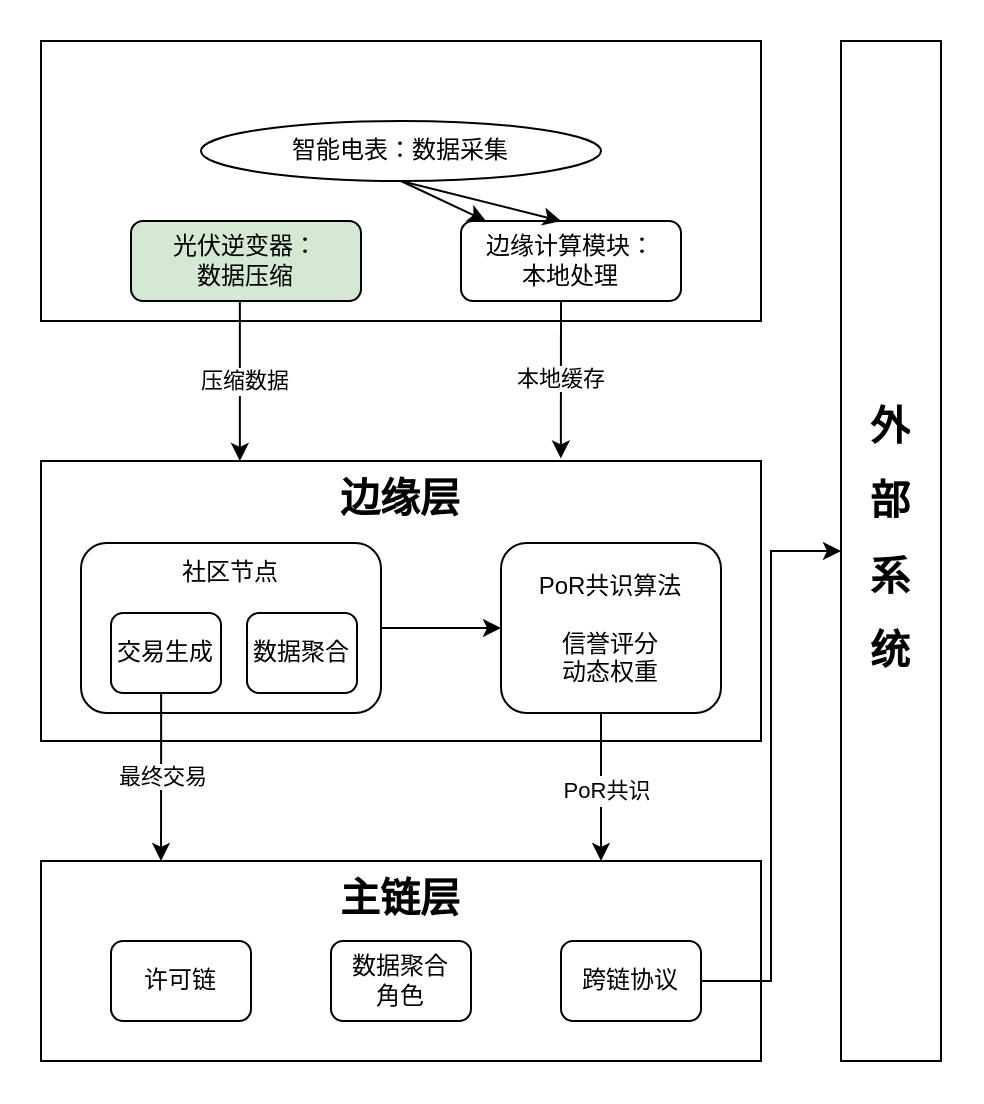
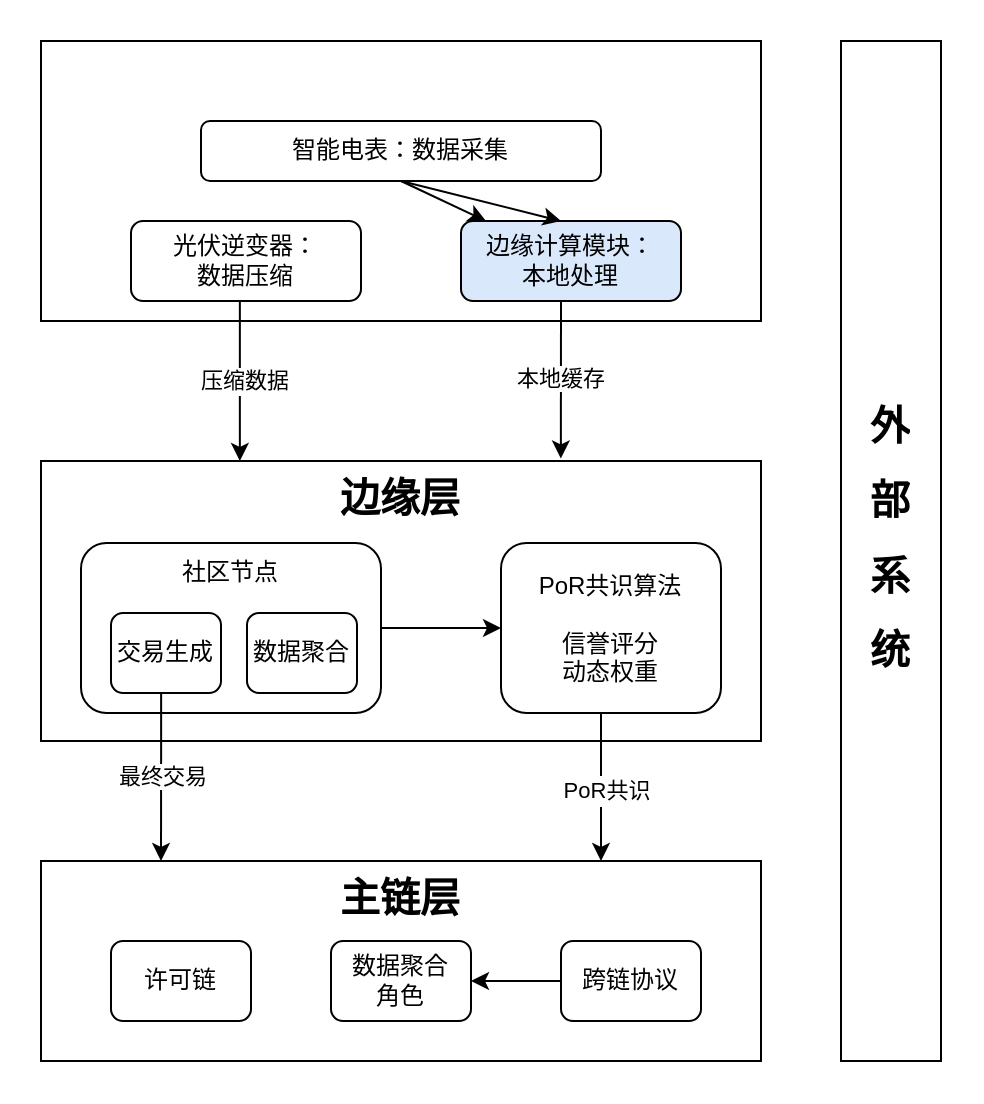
  <mxCell id="0" />
  <mxCell id="1" parent="0" />
  <mxCell id="2" value="" style="rounded=0;whiteSpace=wrap;html=1;" vertex="1" parent="1"><mxGeometry x="20" y="20" width="360" height="140" as="geometry" /></mxCell>
  <mxCell id="3" value="" style="rounded=0;whiteSpace=wrap;html=1;" vertex="1" parent="1"><mxGeometry x="20" y="230" width="360" height="140" as="geometry" /></mxCell>
  <mxCell id="4" value="" style="rounded=0;whiteSpace=wrap;html=1;" vertex="1" parent="1"><mxGeometry x="20" y="430" width="360" height="100" as="geometry" /></mxCell>
- <mxCell id="5" value="智能电表：数据采集" style="ellipse;whiteSpace=wrap;html=1;" vertex="1" parent="1"><mxGeometry x="100" y="60" width="200" height="30" as="geometry" /></mxCell>
- <mxCell id="6" value="光伏逆变器：&lt;div&gt;数据压缩&lt;/div&gt;" style="rounded=1;whiteSpace=wrap;html=1;fillColor=#d5e8d4;" vertex="1" parent="1"><mxGeometry x="65" y="110" width="115" height="40" as="geometry" /></mxCell>
- <mxCell id="7" value="边缘计算模块：&lt;div&gt;本地处理&lt;/div&gt;" style="rounded=1;whiteSpace=wrap;html=1;" vertex="1" parent="1"><mxGeometry x="230" y="110" width="110" height="40" as="geometry" /></mxCell>
+ <mxCell id="5" value="智能电表：数据采集" style="rounded=1;whiteSpace=wrap;html=1;" vertex="1" parent="1"><mxGeometry x="100" y="60" width="200" height="30" as="geometry" /></mxCell>
+ <mxCell id="6" value="光伏逆变器：&lt;div&gt;数据压缩&lt;/div&gt;" style="rounded=1;whiteSpace=wrap;html=1;" vertex="1" parent="1"><mxGeometry x="65" y="110" width="115" height="40" as="geometry" /></mxCell>
+ <mxCell id="7" value="边缘计算模块：&lt;div&gt;本地处理&lt;/div&gt;" style="rounded=1;whiteSpace=wrap;html=1;fillColor=#dae8fc;" vertex="1" parent="1"><mxGeometry x="230" y="110" width="110" height="40" as="geometry" /></mxCell>
  <mxCell id="8" value="" style="endArrow=classic;html=1;rounded=0;exitX=0.5;exitY=1;exitDx=0;exitDy=0;" edge="1" parent="1" source="5" target="7"><mxGeometry width="50" height="50" relative="1" as="geometry"><mxPoint x="190" y="90" as="sourcePoint" /><mxPoint x="240" y="40" as="targetPoint" /></mxGeometry></mxCell>
  <mxCell id="9" value="" style="endArrow=classic;html=1;rounded=0;entryX=0.5;entryY=0;entryDx=0;entryDy=0;exitX=0.5;exitY=1;exitDx=0;exitDy=0;" edge="1" parent="1" source="5"><mxGeometry width="50" height="50" relative="1" as="geometry"><mxPoint x="340" y="90" as="sourcePoint" /><mxPoint x="280" y="110" as="targetPoint" /></mxGeometry></mxCell>
  <mxCell id="10" value="&lt;h1 style=&quot;margin-top: 0px;&quot;&gt;边缘层&lt;/h1&gt;" style="text;html=1;whiteSpace=wrap;overflow=hidden;rounded=0;fontStyle=0;align=center;fontSize=10;" vertex="1" parent="1"><mxGeometry x="20" y="230" width="360" height="30" as="geometry" /></mxCell>
  <mxCell id="11" value="" style="rounded=1;whiteSpace=wrap;html=1;" vertex="1" parent="1"><mxGeometry x="40" y="271" width="150" height="85" as="geometry" /></mxCell>
  <mxCell id="12" value="" style="rounded=1;whiteSpace=wrap;html=1;" vertex="1" parent="1"><mxGeometry x="250" y="271" width="110" height="85" as="geometry" /></mxCell>
  <mxCell id="13" value="" style="endArrow=classic;html=1;rounded=0;exitX=1;exitY=0.5;exitDx=0;exitDy=0;entryX=0;entryY=0.5;entryDx=0;entryDy=0;" edge="1" parent="1" source="11"><mxGeometry width="50" height="50" relative="1" as="geometry"><mxPoint x="210" y="306" as="sourcePoint" /><mxPoint x="250" y="313.5" as="targetPoint" /></mxGeometry></mxCell>
  <mxCell id="14" value="交易生成" style="rounded=1;whiteSpace=wrap;html=1;" vertex="1" parent="1"><mxGeometry x="55" y="306" width="55" height="40" as="geometry" /></mxCell>
  <mxCell id="15" value="数据聚合" style="rounded=1;whiteSpace=wrap;html=1;" vertex="1" parent="1"><mxGeometry x="123" y="306" width="55" height="40" as="geometry" /></mxCell>
  <mxCell id="16" value="社区节点" style="text;whiteSpace=wrap;overflow=hidden;rounded=0;fontSize=12;spacing=0;spacingTop=0;align=center;verticalAlign=middle;" vertex="1" parent="1"><mxGeometry x="40" y="271" width="150" height="30" as="geometry" /></mxCell>
  <mxCell id="17" value="PoR共识算法&#10;&#10;信誉评分&#10;动态权重" style="text;overflow=hidden;rounded=0;fontSize=12;spacing=0;spacingTop=0;align=center;verticalAlign=middle;whiteSpace=wrap;" vertex="1" parent="1"><mxGeometry x="250" y="271" width="110" height="85" as="geometry" /></mxCell>
  <mxCell id="18" value="&lt;h1 style=&quot;margin-top: 0px;&quot;&gt;主链层&lt;/h1&gt;" style="text;html=1;whiteSpace=wrap;overflow=hidden;rounded=0;fontStyle=0;align=center;fontSize=10;" vertex="1" parent="1"><mxGeometry x="20" y="430" width="360" height="40" as="geometry" /></mxCell>
  <mxCell id="19" value="许可链" style="rounded=1;whiteSpace=wrap;html=1;" vertex="1" parent="1"><mxGeometry x="55" y="470" width="70" height="40" as="geometry" /></mxCell>
  <mxCell id="20" value="数据聚合&lt;div&gt;角色&lt;/div&gt;" style="rounded=1;whiteSpace=wrap;html=1;" vertex="1" parent="1"><mxGeometry x="165" y="470" width="70" height="40" as="geometry" /></mxCell>
  <mxCell id="21" value="跨链协议" style="rounded=1;whiteSpace=wrap;html=1;" vertex="1" parent="1"><mxGeometry x="280" y="470" width="70" height="40" as="geometry" /></mxCell>
  <mxCell id="22" value="" style="rounded=0;whiteSpace=wrap;html=1;" vertex="1" parent="1"><mxGeometry x="420" y="20" width="50" height="510" as="geometry" /></mxCell>
  <mxCell id="23" value="&lt;h1 style=&quot;margin-top: 0px;&quot;&gt;外&lt;/h1&gt;&lt;h1 style=&quot;margin-top: 0px;&quot;&gt;部&lt;/h1&gt;&lt;h1 style=&quot;margin-top: 0px;&quot;&gt;系&lt;/h1&gt;&lt;h1 style=&quot;margin-top: 0px;&quot;&gt;统&lt;/h1&gt;" style="text;html=1;whiteSpace=wrap;overflow=hidden;rounded=0;fontStyle=0;align=center;fontSize=10;verticalAlign=middle;" vertex="1" parent="1"><mxGeometry x="420" y="20" width="50" height="510" as="geometry" /></mxCell>
  <mxCell id="24" value="" style="endArrow=classic;html=1;rounded=0;entryX=0.722;entryY=-0.043;entryDx=0;entryDy=0;entryPerimeter=0;" edge="1" parent="1" target="10"><mxGeometry relative="1" as="geometry"><mxPoint x="280" y="150" as="sourcePoint" /><mxPoint x="380" y="150" as="targetPoint" /></mxGeometry></mxCell>
  <mxCell id="25" value="本地缓存" style="edgeLabel;resizable=0;html=1;;align=center;verticalAlign=middle;" connectable="0" vertex="1" parent="24"><mxGeometry relative="1" as="geometry" /></mxCell>
  <mxCell id="26" value="" style="endArrow=classic;html=1;rounded=0;entryX=0.75;entryY=0;entryDx=0;entryDy=0;" edge="1" parent="1"><mxGeometry relative="1" as="geometry"><mxPoint x="119.43" y="150" as="sourcePoint" /><mxPoint x="119.43" y="230" as="targetPoint" /></mxGeometry></mxCell>
  <mxCell id="27" value="Label" style="edgeLabel;resizable=0;html=1;;align=center;verticalAlign=middle;" connectable="0" vertex="1" parent="26"><mxGeometry relative="1" as="geometry" /></mxCell>
  <mxCell id="28" value="压缩数据" style="edgeLabel;html=1;align=center;verticalAlign=middle;resizable=0;points=[];" vertex="1" connectable="0" parent="26"><mxGeometry x="-0.022" y="2" relative="1" as="geometry"><mxPoint as="offset" /></mxGeometry></mxCell>
  <mxCell id="29" value="" style="endArrow=classic;html=1;rounded=0;entryX=0.75;entryY=0;entryDx=0;entryDy=0;exitX=0.456;exitY=0.986;exitDx=0;exitDy=0;exitPerimeter=0;" edge="1" parent="1" source="14"><mxGeometry relative="1" as="geometry"><mxPoint x="80" y="350" as="sourcePoint" /><mxPoint x="80" y="430" as="targetPoint" /></mxGeometry></mxCell>
  <mxCell id="30" value="最终交易" style="edgeLabel;resizable=0;html=1;;align=center;verticalAlign=middle;" connectable="0" vertex="1" parent="29"><mxGeometry relative="1" as="geometry" /></mxCell>
  <mxCell id="31" value="" style="endArrow=classic;html=1;rounded=0;" edge="1" parent="1"><mxGeometry relative="1" as="geometry"><mxPoint x="300" y="356" as="sourcePoint" /><mxPoint x="300" y="430" as="targetPoint" /></mxGeometry></mxCell>
  <mxCell id="32" value="Label" style="edgeLabel;resizable=0;html=1;;align=center;verticalAlign=middle;" connectable="0" vertex="1" parent="31"><mxGeometry relative="1" as="geometry" /></mxCell>
  <mxCell id="33" value="PoR共识" style="edgeLabel;align=center;verticalAlign=middle;resizable=0;points=[];" vertex="1" connectable="0" parent="31"><mxGeometry x="0.014" y="3" relative="1" as="geometry"><mxPoint as="offset" /></mxGeometry></mxCell>
- <mxCell id="34" style="edgeStyle=orthogonalEdgeStyle;rounded=0;orthogonalLoop=1;jettySize=auto;html=1;entryX=0;entryY=0.5;entryDx=0;entryDy=0;" edge="1" parent="1" source="21" target="23"><mxGeometry relative="1" as="geometry" /></mxCell>
+ <mxCell id="34" style="edgeStyle=orthogonalEdgeStyle;rounded=0;orthogonalLoop=1;jettySize=auto;html=1;" edge="1" parent="1" source="21" target="20"><mxGeometry relative="1" as="geometry" /></mxCell>
